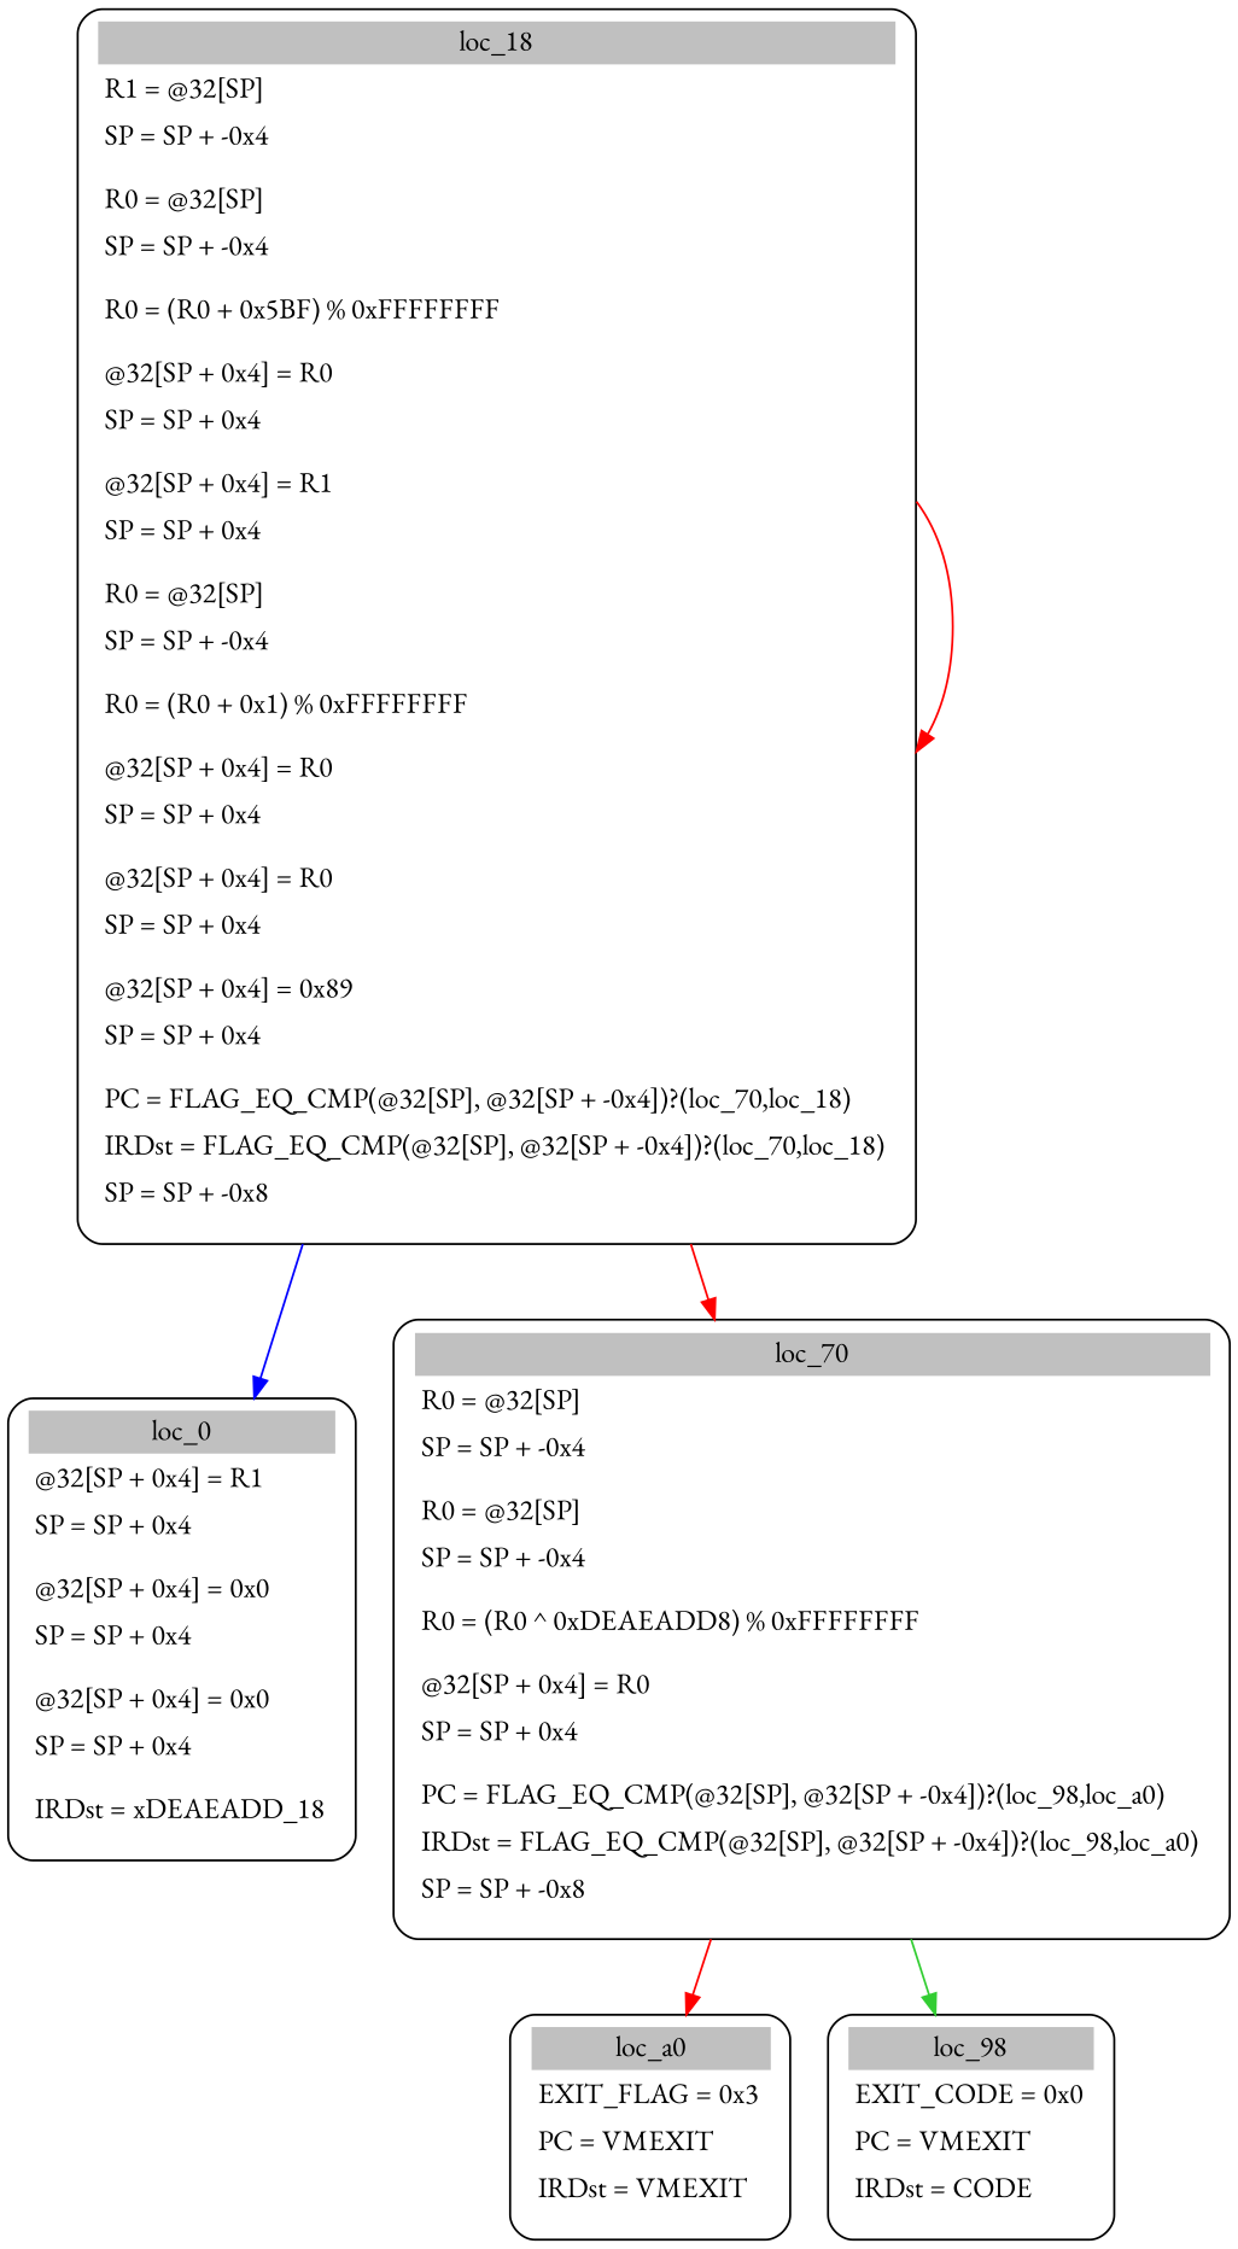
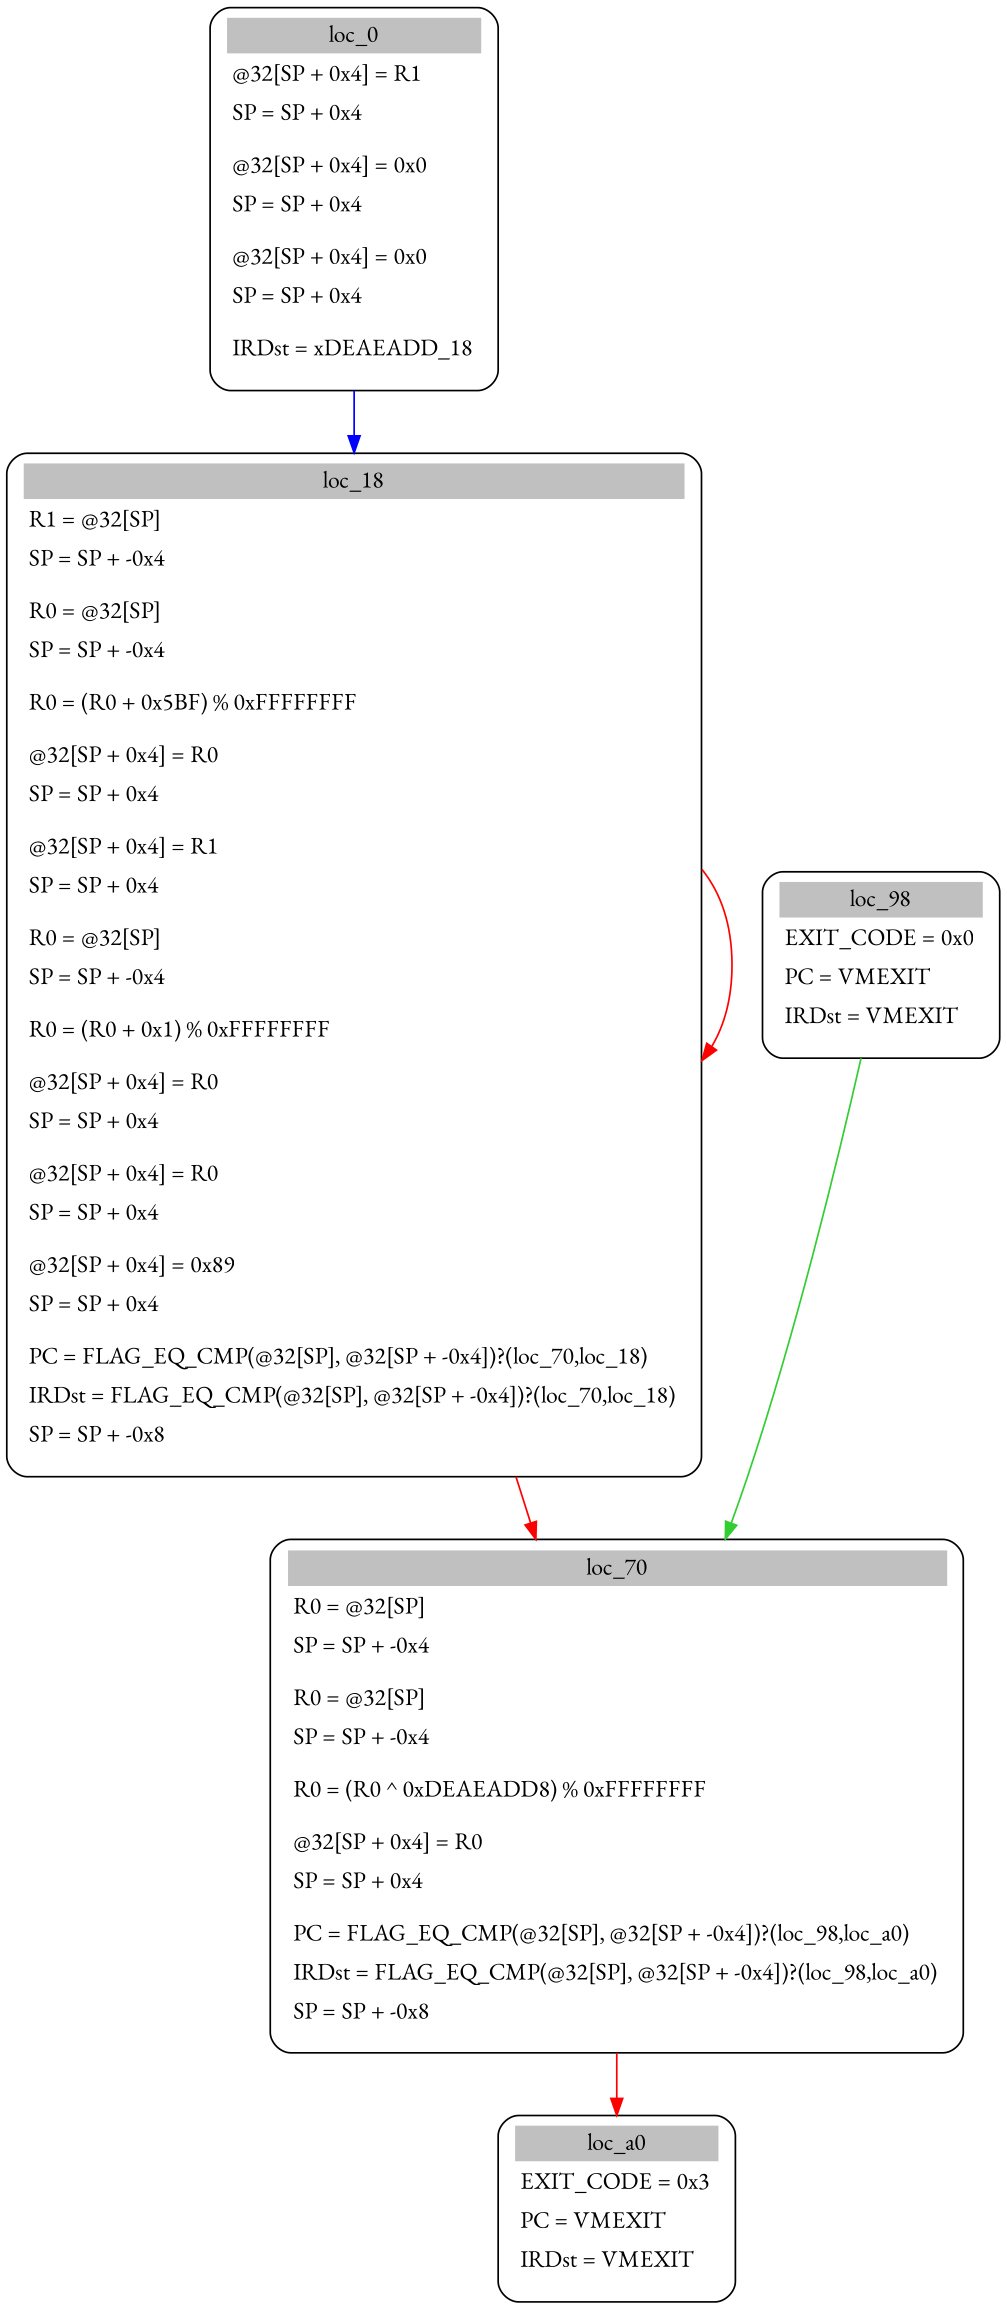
  digraph {
    fontname="EB Garamond"
    node [fontname="EB Garamond" shape=Mrecord]
    edge [color=red fontname="EB Garamond"]
    n1 [label=<<table border="0" cellborder="0" cellpadding="3"><tr><td align="center" colspan="2" bgcolor="grey">loc_0</td></tr><tr><td align="left">@32[SP + 0x4] = R1</td></tr><tr><td align="left">SP = SP + 0x4</td></tr><tr><td align="left"></td></tr><tr><td align="left">@32[SP + 0x4] = 0x0</td></tr><tr><td align="left">SP = SP + 0x4</td></tr><tr><td align="left"></td></tr><tr><td align="left">@32[SP + 0x4] = 0x0</td></tr><tr><td align="left">SP = SP + 0x4</td></tr><tr><td align="left"></td></tr><tr><td align="left">IRDst = xDEAEADD_18</td></tr><tr><td align="left"></td></tr></table>>]
    n2 [label=<<table border="0" cellborder="0" cellpadding="3"><tr><td align="center" colspan="2" bgcolor="grey">loc_18</td></tr><tr><td align="left">R1 = @32[SP]</td></tr><tr><td align="left">SP = SP + -0x4</td></tr><tr><td align="left"></td></tr><tr><td align="left">R0 = @32[SP]</td></tr><tr><td align="left">SP = SP + -0x4</td></tr><tr><td align="left"></td></tr><tr><td align="left">R0 = (R0 + 0x5BF) % 0xFFFFFFFF</td></tr><tr><td align="left"></td></tr><tr><td align="left">@32[SP + 0x4] = R0</td></tr><tr><td align="left">SP = SP + 0x4</td></tr><tr><td align="left"></td></tr><tr><td align="left">@32[SP + 0x4] = R1</td></tr><tr><td align="left">SP = SP + 0x4</td></tr><tr><td align="left"></td></tr><tr><td align="left">R0 = @32[SP]</td></tr><tr><td align="left">SP = SP + -0x4</td></tr><tr><td align="left"></td></tr><tr><td align="left">R0 = (R0 + 0x1) % 0xFFFFFFFF</td></tr><tr><td align="left"></td></tr><tr><td align="left">@32[SP + 0x4] = R0</td></tr><tr><td align="left">SP = SP + 0x4</td></tr><tr><td align="left"></td></tr><tr><td align="left">@32[SP + 0x4] = R0</td></tr><tr><td align="left">SP = SP + 0x4</td></tr><tr><td align="left"></td></tr><tr><td align="left">@32[SP + 0x4] = 0x89</td></tr><tr><td align="left">SP = SP + 0x4</td></tr><tr><td align="left"></td></tr><tr><td align="left">PC = FLAG_EQ_CMP(@32[SP], @32[SP + -0x4])?(loc_70,loc_18)</td></tr><tr><td align="left">IRDst = FLAG_EQ_CMP(@32[SP], @32[SP + -0x4])?(loc_70,loc_18)</td></tr><tr><td align="left">SP = SP + -0x8</td></tr><tr><td align="left"></td></tr></table>>]
    n3 [label=<<table border="0" cellborder="0" cellpadding="3"><tr><td align="center" colspan="2" bgcolor="grey">loc_70</td></tr><tr><td align="left">R0 = @32[SP]</td></tr><tr><td align="left">SP = SP + -0x4</td></tr><tr><td align="left"></td></tr><tr><td align="left">R0 = @32[SP]</td></tr><tr><td align="left">SP = SP + -0x4</td></tr><tr><td align="left"></td></tr><tr><td align="left">R0 = (R0 ^ 0xDEAEADD8) % 0xFFFFFFFF</td></tr><tr><td align="left"></td></tr><tr><td align="left">@32[SP + 0x4] = R0</td></tr><tr><td align="left">SP = SP + 0x4</td></tr><tr><td align="left"></td></tr><tr><td align="left">PC = FLAG_EQ_CMP(@32[SP], @32[SP + -0x4])?(loc_98,loc_a0)</td></tr><tr><td align="left">IRDst = FLAG_EQ_CMP(@32[SP], @32[SP + -0x4])?(loc_98,loc_a0)</td></tr><tr><td align="left">SP = SP + -0x8</td></tr><tr><td align="left"></td></tr></table>>]
-   n4 [label=<<table border="0" cellborder="0" cellpadding="3"><tr><td align="center" colspan="2" bgcolor="grey">loc_a0</td></tr><tr><td align="left">EXIT_FLAG = 0x3</td></tr><tr><td align="left">PC = VMEXIT</td></tr><tr><td align="left">IRDst = VMEXIT</td></tr><tr><td align="left"></td></tr></table>>]
-   n5 [label=<<table border="0" cellborder="0" cellpadding="3"><tr><td align="center" colspan="2" bgcolor="grey">loc_98</td></tr><tr><td align="left">EXIT_CODE = 0x0</td></tr><tr><td align="left">PC = VMEXIT</td></tr><tr><td align="left">IRDst = CODE</td></tr><tr><td align="left"></td></tr></table>>]
-   n2 -> n1 [color=blue]
+   n4 [label=<<table border="0" cellborder="0" cellpadding="3"><tr><td align="center" colspan="2" bgcolor="grey">loc_a0</td></tr><tr><td align="left">EXIT_CODE = 0x3</td></tr><tr><td align="left">PC = VMEXIT</td></tr><tr><td align="left">IRDst = VMEXIT</td></tr><tr><td align="left"></td></tr></table>>]
+   n5 [label=<<table border="0" cellborder="0" cellpadding="3"><tr><td align="center" colspan="2" bgcolor="grey">loc_98</td></tr><tr><td align="left">EXIT_CODE = 0x0</td></tr><tr><td align="left">PC = VMEXIT</td></tr><tr><td align="left">IRDst = VMEXIT</td></tr><tr><td align="left"></td></tr></table>>]
+   n1 -> n2 [color=blue]
    n2 -> n2
    n2 -> n3
    n3 -> n4
-   n3 -> n5 [color=limegreen]
+   n5 -> n3 [color=limegreen]
  }
